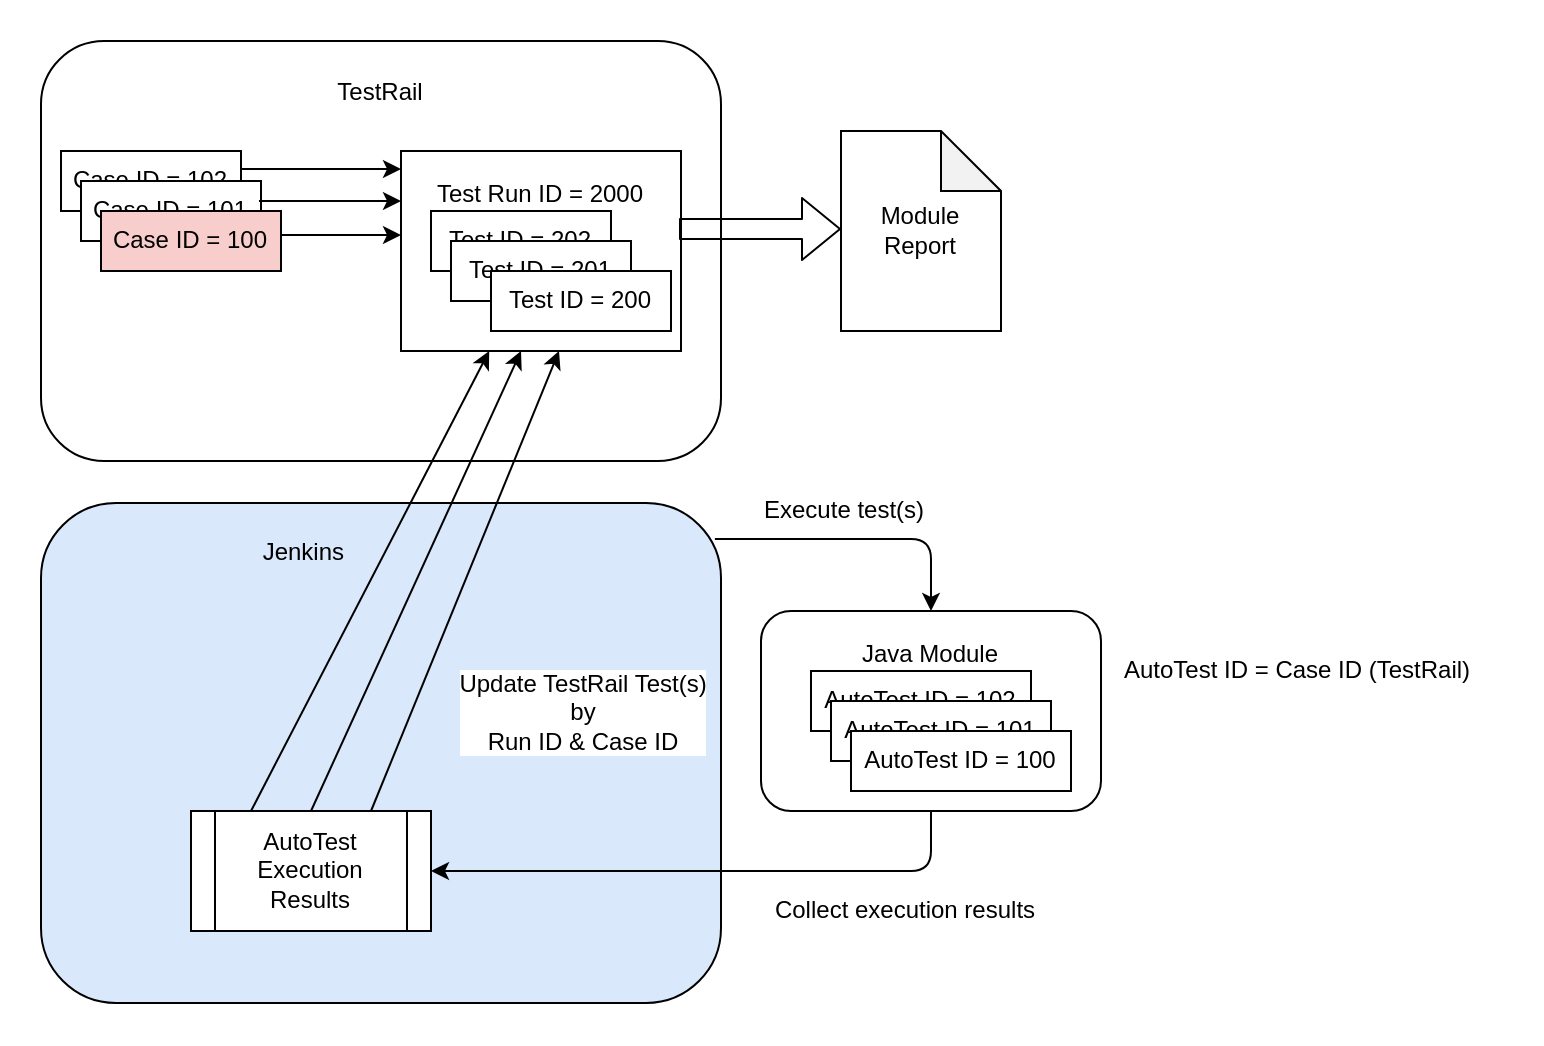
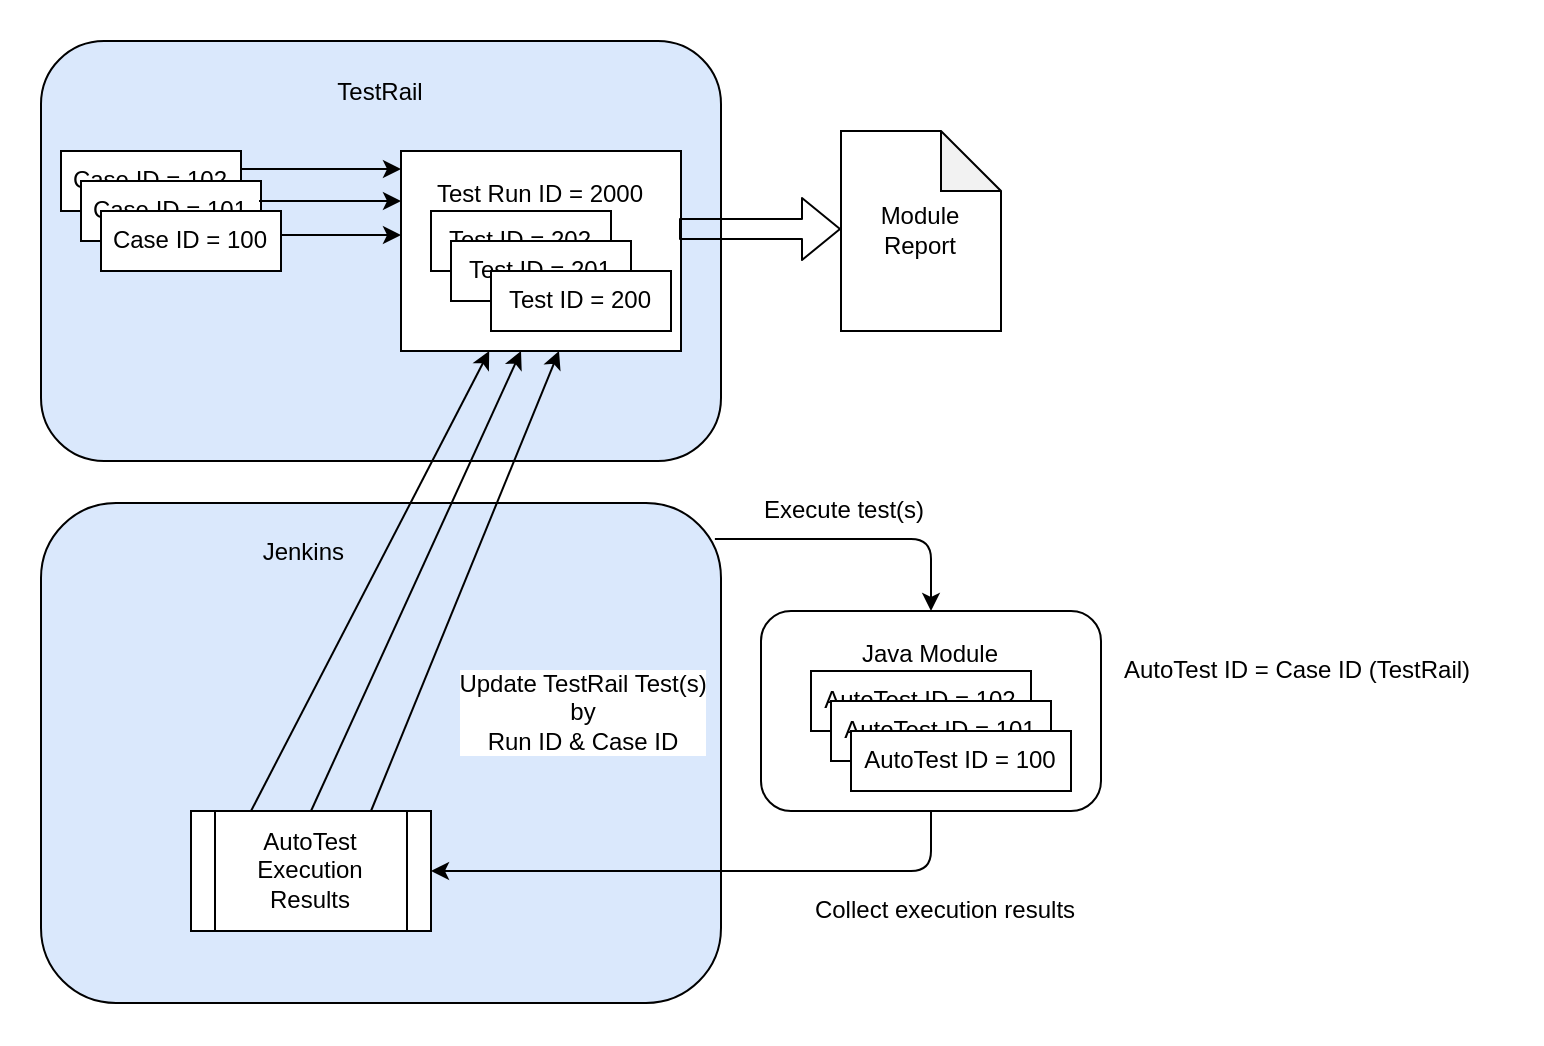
  <mxCell id="0" />
  <mxCell id="1" parent="0" />
  <mxCell id="2" value="Java Module&lt;br&gt;&lt;br&gt;&lt;br&gt;&lt;br&gt;&lt;br&gt;" style="rounded=1;whiteSpace=wrap;html=1;shadow=0;" parent="1" vertex="1"><mxGeometry x="380" y="305" width="170" height="100" as="geometry" /></mxCell>
- <mxCell id="3" value="TestRail&lt;br&gt;&lt;br&gt;&lt;br&gt;&lt;br&gt;&lt;br&gt;&lt;br&gt;&lt;br&gt;&lt;br&gt;&lt;br&gt;&lt;br&gt;&lt;br&gt;&lt;br&gt;" style="rounded=1;whiteSpace=wrap;html=1;shadow=0;" parent="1" vertex="1"><mxGeometry x="20" y="20" width="340" height="210" as="geometry" /></mxCell>
+ <mxCell id="3" value="TestRail&lt;br&gt;&lt;br&gt;&lt;br&gt;&lt;br&gt;&lt;br&gt;&lt;br&gt;&lt;br&gt;&lt;br&gt;&lt;br&gt;&lt;br&gt;&lt;br&gt;&lt;br&gt;" style="rounded=1;whiteSpace=wrap;html=1;shadow=0;fillColor=#dae8fc;" parent="1" vertex="1"><mxGeometry x="20" y="20" width="340" height="210" as="geometry" /></mxCell>
  <mxCell id="4" value="Case ID = 102" style="rounded=0;whiteSpace=wrap;html=1;" parent="1" vertex="1"><mxGeometry x="30" y="75" width="90" height="30" as="geometry" /></mxCell>
  <mxCell id="5" value="Case ID = 101" style="rounded=0;whiteSpace=wrap;html=1;" parent="1" vertex="1"><mxGeometry x="40" y="90" width="90" height="30" as="geometry" /></mxCell>
  <mxCell id="6" style="edgeStyle=orthogonalEdgeStyle;rounded=0;orthogonalLoop=1;jettySize=auto;html=1;exitX=1;exitY=0.4;exitDx=0;exitDy=0;entryX=0;entryY=0.42;entryDx=0;entryDy=0;entryPerimeter=0;exitPerimeter=0;" parent="1" source="7" target="8" edge="1"><mxGeometry relative="1" as="geometry" /></mxCell>
- <mxCell id="7" value="Case ID = 100" style="rounded=0;whiteSpace=wrap;html=1;fillColor=#f8cecc;" parent="1" vertex="1"><mxGeometry x="50" y="105" width="90" height="30" as="geometry" /></mxCell>
+ <mxCell id="7" value="Case ID = 100" style="rounded=0;whiteSpace=wrap;html=1;" parent="1" vertex="1"><mxGeometry x="50" y="105" width="90" height="30" as="geometry" /></mxCell>
  <mxCell id="8" value="Test Run ID = 2000&lt;br&gt;&lt;br&gt;&lt;br&gt;&lt;br&gt;&lt;br&gt;" style="rounded=0;whiteSpace=wrap;html=1;" parent="1" vertex="1"><mxGeometry x="200" y="75" width="140" height="100" as="geometry" /></mxCell>
  <mxCell id="9" value="Test ID = 202" style="rounded=0;whiteSpace=wrap;html=1;" parent="1" vertex="1"><mxGeometry x="215" y="105" width="90" height="30" as="geometry" /></mxCell>
  <mxCell id="10" value="Test ID = 201" style="rounded=0;whiteSpace=wrap;html=1;" parent="1" vertex="1"><mxGeometry x="225" y="120" width="90" height="30" as="geometry" /></mxCell>
  <mxCell id="11" value="Test ID = 200" style="rounded=0;whiteSpace=wrap;html=1;" parent="1" vertex="1"><mxGeometry x="245" y="135" width="90" height="30" as="geometry" /></mxCell>
  <mxCell id="12" value="" style="endArrow=classic;html=1;" parent="1" edge="1"><mxGeometry width="50" height="50" relative="1" as="geometry"><mxPoint x="129" y="100" as="sourcePoint" /><mxPoint x="200" y="100" as="targetPoint" /></mxGeometry></mxCell>
  <mxCell id="13" value="" style="endArrow=classic;html=1;" parent="1" edge="1"><mxGeometry width="50" height="50" relative="1" as="geometry"><mxPoint x="120" y="84" as="sourcePoint" /><mxPoint x="200" y="84" as="targetPoint" /></mxGeometry></mxCell>
  <mxCell id="14" value="Jenkins&amp;nbsp; &amp;nbsp; &amp;nbsp; &amp;nbsp; &amp;nbsp; &amp;nbsp; &amp;nbsp; &amp;nbsp; &amp;nbsp; &amp;nbsp; &amp;nbsp; &amp;nbsp;&lt;br&gt;&lt;br&gt;&lt;br&gt;&lt;br&gt;&lt;br&gt;&lt;br&gt;&lt;br&gt;&lt;br&gt;&lt;br&gt;&lt;br&gt;&lt;br&gt;&lt;br&gt;&lt;br&gt;&lt;br&gt;&amp;nbsp;" style="rounded=1;whiteSpace=wrap;html=1;shadow=0;fillColor=#dae8fc;" parent="1" vertex="1"><mxGeometry x="20" y="251" width="340" height="250" as="geometry" /></mxCell>
  <mxCell id="15" value="AutoTest ID = 102" style="rounded=0;whiteSpace=wrap;html=1;" parent="1" vertex="1"><mxGeometry x="405" y="335" width="110" height="30" as="geometry" /></mxCell>
  <mxCell id="16" value="AutoTest ID = 101" style="rounded=0;whiteSpace=wrap;html=1;" parent="1" vertex="1"><mxGeometry x="415" y="350" width="110" height="30" as="geometry" /></mxCell>
  <mxCell id="17" value="AutoTest ID = 100" style="rounded=0;whiteSpace=wrap;html=1;" parent="1" vertex="1"><mxGeometry x="425" y="365" width="110" height="30" as="geometry" /></mxCell>
  <mxCell id="18" value="&amp;nbsp; &amp;nbsp; &amp;nbsp; &amp;nbsp; &amp;nbsp;Execute test(s)" style="text;html=1;resizable=0;points=[];autosize=1;align=left;verticalAlign=top;spacingTop=-4;" parent="1" vertex="1"><mxGeometry x="350" y="245" width="130" height="20" as="geometry" /></mxCell>
  <mxCell id="19" value="AutoTest Execution Results" style="shape=process;whiteSpace=wrap;html=1;backgroundOutline=1;shadow=0;" parent="1" vertex="1"><mxGeometry x="95" y="405" width="120" height="60" as="geometry" /></mxCell>
  <mxCell id="20" value="" style="endArrow=classic;html=1;exitX=0.25;exitY=0;exitDx=0;exitDy=0;" parent="1" source="19" target="8" edge="1"><mxGeometry width="50" height="50" relative="1" as="geometry"><mxPoint x="20" y="575" as="sourcePoint" /><mxPoint x="70" y="525" as="targetPoint" /></mxGeometry></mxCell>
  <mxCell id="21" value="" style="endArrow=classic;html=1;exitX=0.5;exitY=0;exitDx=0;exitDy=0;" parent="1" edge="1" source="19"><mxGeometry width="50" height="50" relative="1" as="geometry"><mxPoint x="225" y="405" as="sourcePoint" /><mxPoint x="260" y="175" as="targetPoint" /></mxGeometry></mxCell>
  <mxCell id="22" value="" style="endArrow=classic;html=1;exitX=0.75;exitY=0;exitDx=0;exitDy=0;" parent="1" edge="1" source="19"><mxGeometry width="50" height="50" relative="1" as="geometry"><mxPoint x="235" y="405" as="sourcePoint" /><mxPoint x="279" y="175" as="targetPoint" /></mxGeometry></mxCell>
  <mxCell id="23" value="Update TestRail Test(s)&lt;br&gt;by&lt;br&gt;Run ID &amp;amp; Case ID" style="text;html=1;resizable=0;points=[];align=center;verticalAlign=middle;labelBackgroundColor=#ffffff;" parent="22" vertex="1" connectable="0"><mxGeometry x="-0.332" y="-4" relative="1" as="geometry"><mxPoint x="69.9" y="25.32" as="offset" /></mxGeometry></mxCell>
  <mxCell id="24" value="AutoTest ID = Case ID (TestRail)" style="text;html=1;resizable=0;points=[];autosize=1;align=left;verticalAlign=top;spacingTop=-4;" parent="1" vertex="1"><mxGeometry x="560" y="325" width="190" height="20" as="geometry" /></mxCell>
  <mxCell id="25" value="" style="shape=flexArrow;endArrow=classic;html=1;" parent="1" edge="1"><mxGeometry width="50" height="50" relative="1" as="geometry"><mxPoint x="339" y="114" as="sourcePoint" /><mxPoint x="420" y="114" as="targetPoint" /></mxGeometry></mxCell>
  <mxCell id="26" value="Module&lt;br&gt;Report" style="shape=note;whiteSpace=wrap;html=1;backgroundOutline=1;darkOpacity=0.05;shadow=0;" parent="1" vertex="1"><mxGeometry x="420" y="65" width="80" height="100" as="geometry" /></mxCell>
  <mxCell id="27" value="" style="endArrow=classic;html=1;exitX=0.991;exitY=0.072;exitDx=0;exitDy=0;exitPerimeter=0;entryX=0.5;entryY=0;entryDx=0;entryDy=0;" edge="1" parent="1" source="14" target="2"><mxGeometry width="50" height="50" relative="1" as="geometry"><mxPoint x="680" y="325" as="sourcePoint" /><mxPoint x="730" y="275" as="targetPoint" /><Array as="points"><mxPoint x="465" y="269" /></Array></mxGeometry></mxCell>
  <mxCell id="28" value="" style="endArrow=classic;html=1;exitX=0.5;exitY=1;exitDx=0;exitDy=0;entryX=1;entryY=0.5;entryDx=0;entryDy=0;" edge="1" parent="1" source="2" target="19"><mxGeometry width="50" height="50" relative="1" as="geometry"><mxPoint x="680" y="315" as="sourcePoint" /><mxPoint x="730" y="265" as="targetPoint" /><Array as="points"><mxPoint x="465" y="435" /></Array></mxGeometry></mxCell>
- <mxCell id="29" value="&lt;span style=&quot;background-color: rgb(255 , 255 , 255)&quot;&gt;Collect execution results&lt;/span&gt;" style="text;html=1;strokeColor=none;fillColor=none;align=center;verticalAlign=middle;whiteSpace=wrap;rounded=0;" vertex="1" parent="1"><mxGeometry x="380" y="445" width="145" height="20" as="geometry" /></mxCell>
+ <mxCell id="29" value="&lt;span style=&quot;background-color: rgb(255 , 255 , 255)&quot;&gt;Collect execution results&lt;/span&gt;" style="text;html=1;strokeColor=none;fillColor=none;align=center;verticalAlign=middle;whiteSpace=wrap;rounded=0;" vertex="1" parent="1"><mxGeometry x="400" y="445" width="145" height="20" as="geometry" /></mxCell>
